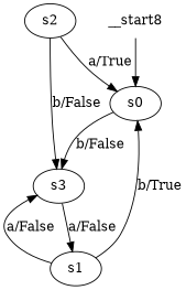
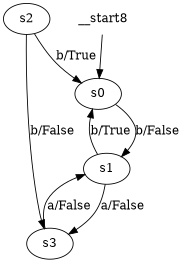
  digraph {
    fontname="DejaVu Serif"
    node [fontname="DejaVu Serif"]
    edge [fontname="DejaVu Serif"]
    n1 [label=s0]
    n2 [label=s1]
    n3 [label=s3]
    n4 [label=s2]
    n5 [label=__start8 shape=none]
-   n1 -> n3 [label="b/False"]
+   n1 -> n2 [label="b/False"]
    n2 -> n1 [label="b/True"]
    n2 -> n3 [label="a/False"]
    n3 -> n2 [label="a/False"]
-   n4 -> n1 [label="a/True"]
+   n4 -> n1 [label="b/True"]
    n4 -> n3 [label="b/False"]
    n5 -> n1
  }
